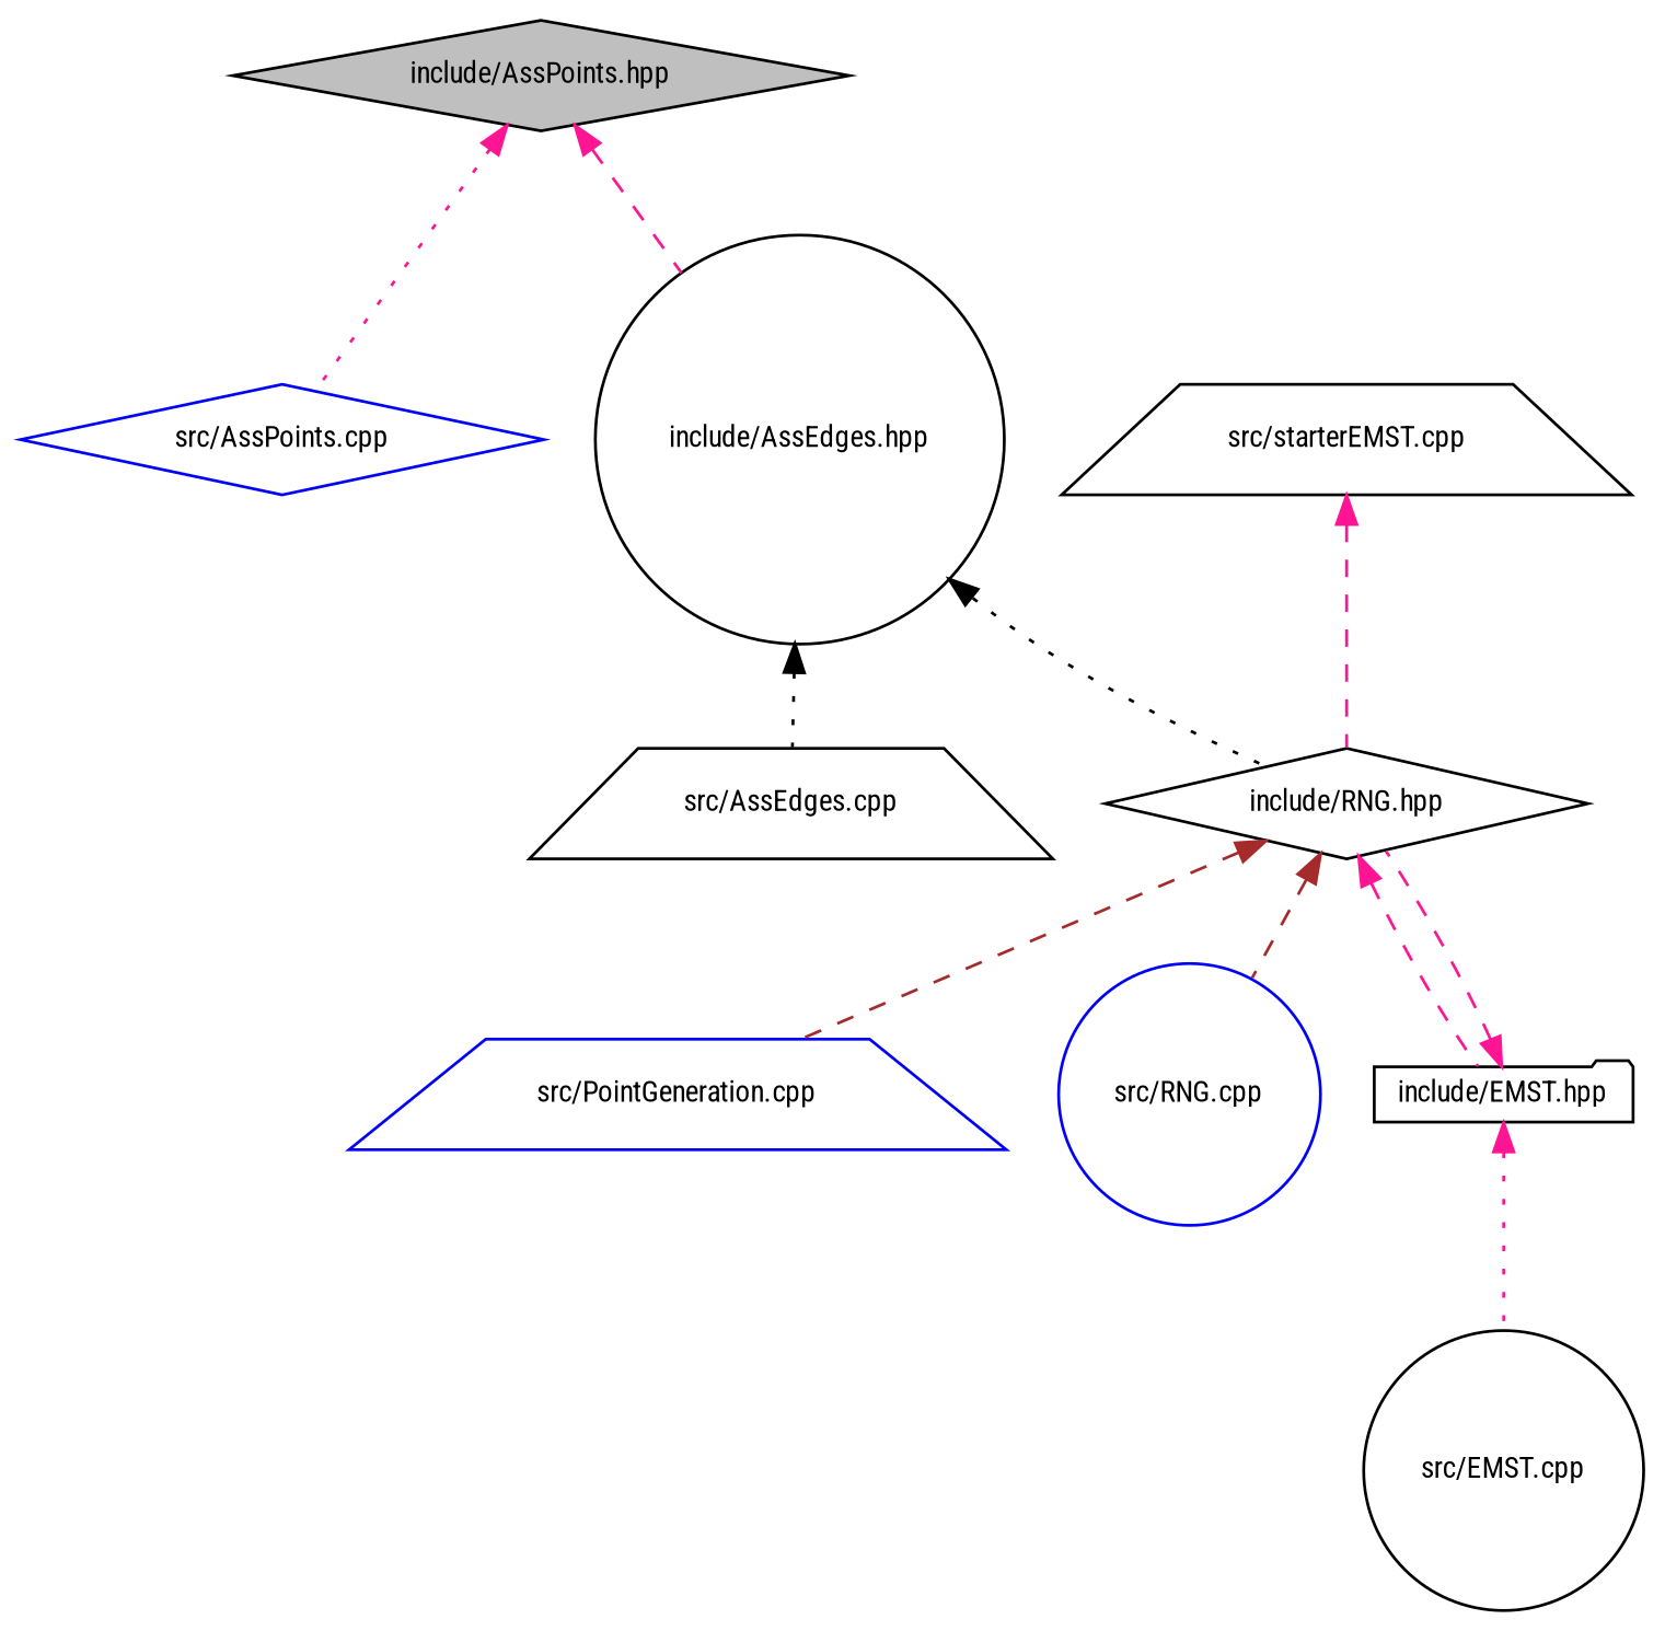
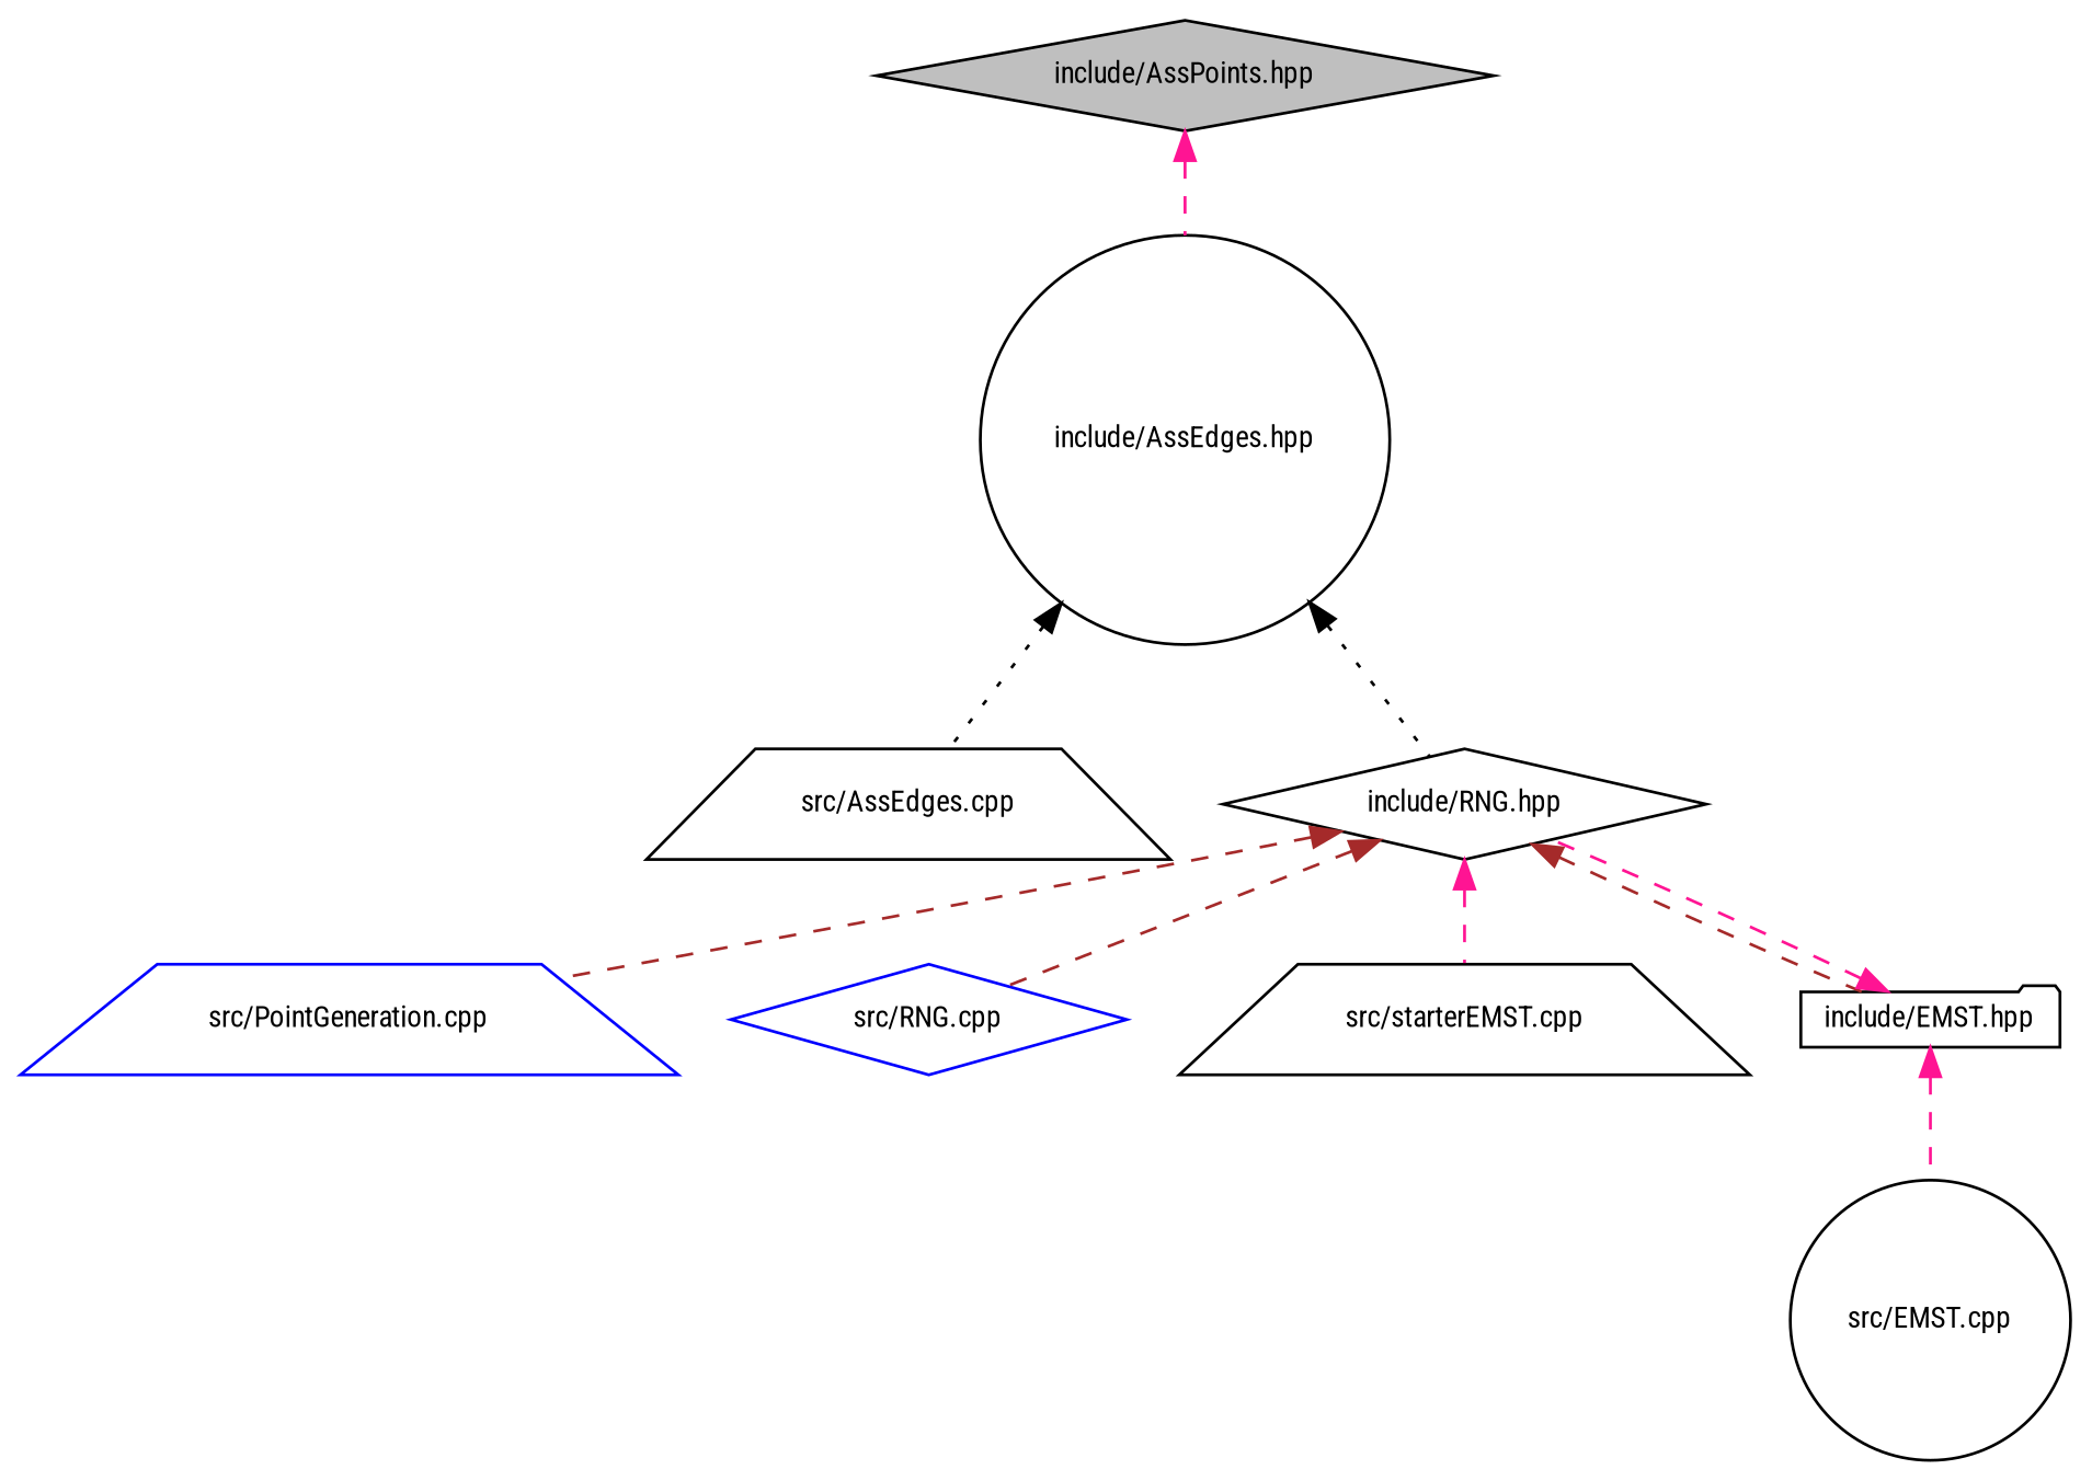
  digraph {
    fontname="Roboto Condensed"
    node [color=black fontname="Roboto Condensed" fontsize=10 shape=diamond]
    edge [color=deeppink dir=back fontname="Roboto Condensed" fontsize=10 labelfontname=Helvetica labelfontsize=10 style=dashed]
    n1 [fillcolor=grey75 fontcolor=black height=0.2 label="include/AssPoints.hpp" style=filled width=0.4]
-   n2 [color=blue height=0.2 label="src/AssPoints.cpp" width=0.4]
    n3 [height=0.2 label="include/AssEdges.hpp" shape=circle width=0.4]
    n4 [height=0.2 label="src/AssEdges.cpp" shape=trapezium width=0.4]
    n5 [height=0.2 label="include/RNG.hpp" width=0.4]
    n6 [color=blue height=0.2 label="src/PointGeneration.cpp" shape=trapezium width=0.4]
-   n7 [color=blue height=0.2 label="src/RNG.cpp" shape=circle width=0.4]
+   n7 [color=blue height=0.2 label="src/RNG.cpp" width=0.4]
    n8 [height=0.2 label="src/starterEMST.cpp" shape=trapezium width=0.4]
    n9 [height=0.2 label="include/EMST.hpp" shape=folder width=0.4]
    n10 [height=0.2 label="src/EMST.cpp" shape=circle width=0.4]
-   n1 -> n2 [style=dotted]
    n1 -> n3
    n3 -> n4 [color=black style=dotted]
    n3 -> n5 [color=black style=dotted]
    n5 -> n6 [color=brown]
    n5 -> n7 [color=brown]
-   n8 -> n5
-   n5 -> n9
+   n5 -> n8
+   n5 -> n9 [color=brown]
    n9 -> n5
-   n9 -> n10 [style=dotted]
+   n9 -> n10
  }
